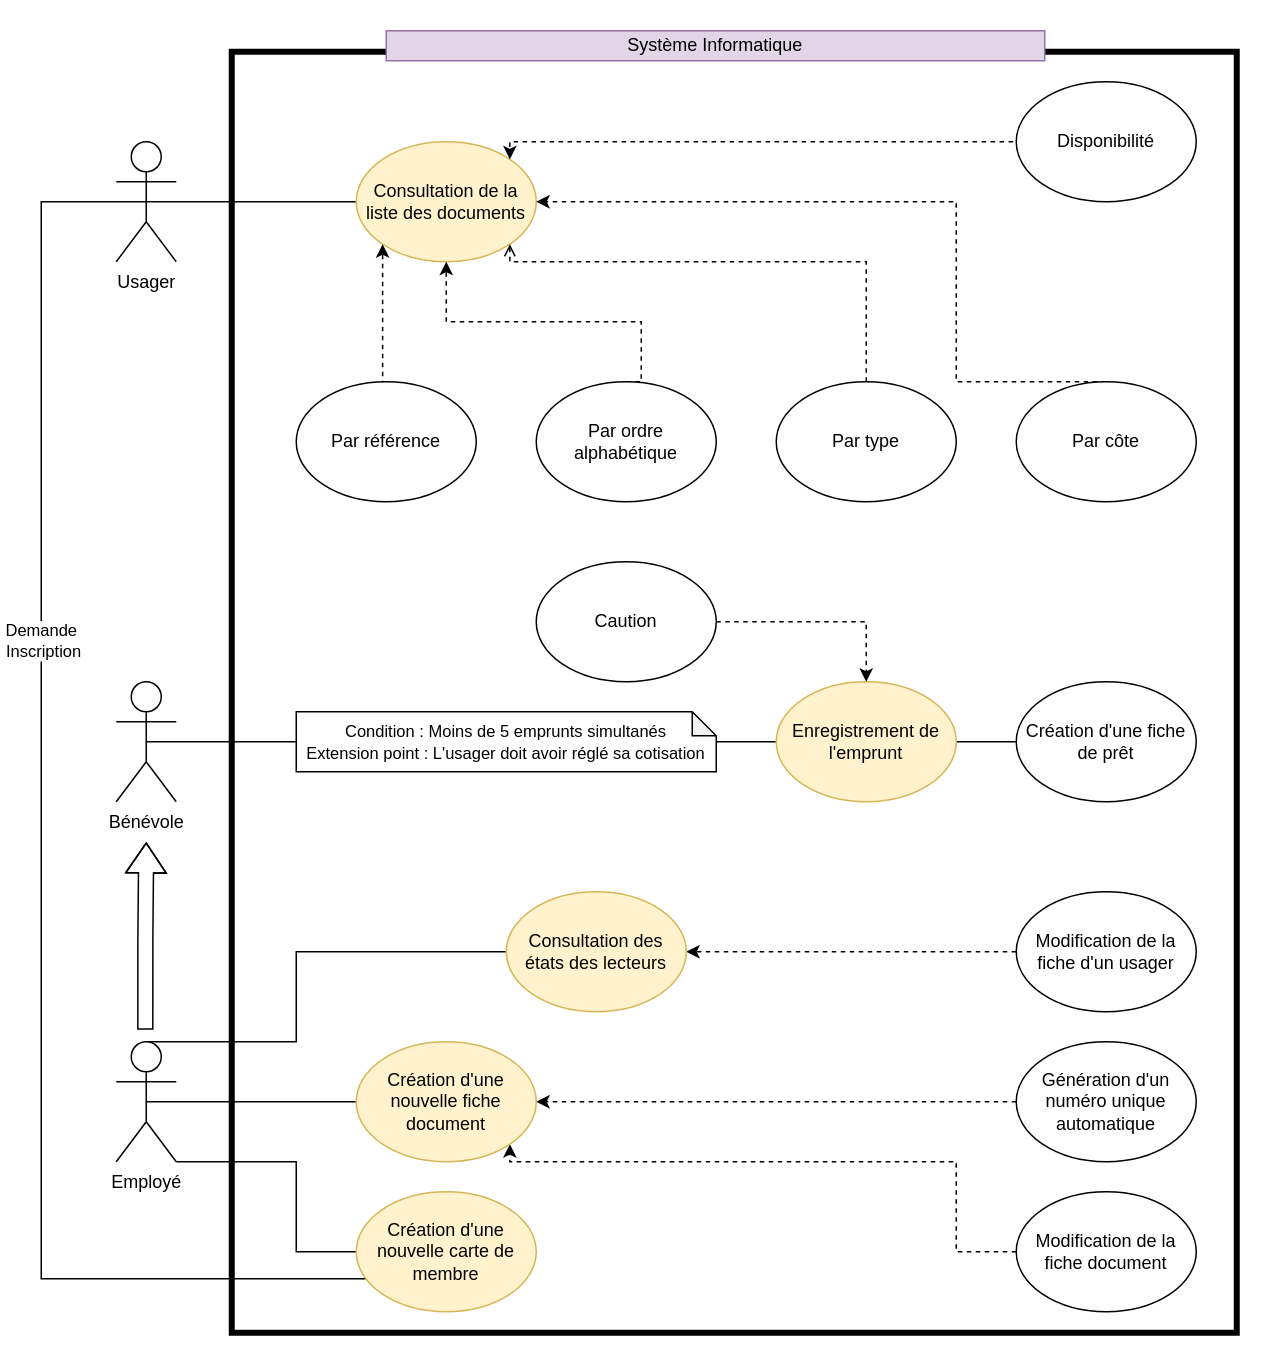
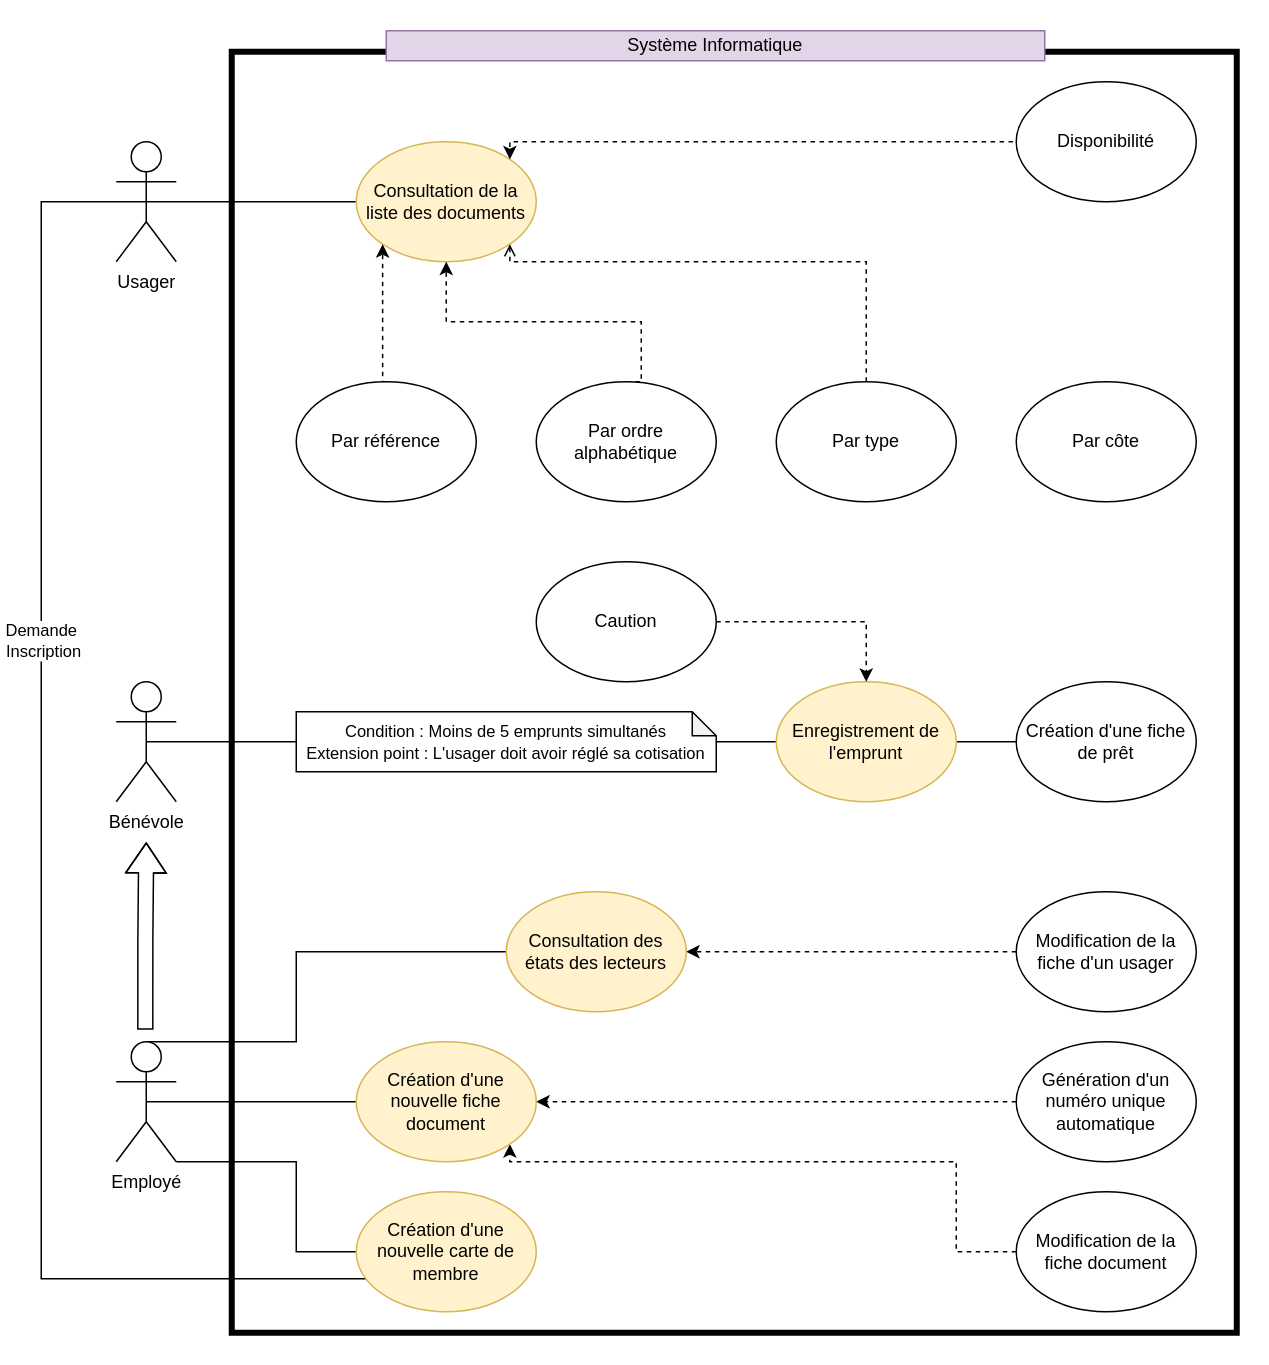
  <mxCell id="0" />
  <mxCell id="1" parent="0" />
  <mxCell id="2" value="" style="rounded=0;whiteSpace=wrap;html=1;shadow=0;glass=0;sketch=0;fillColor=none;strokeWidth=4;" parent="1" vertex="1"><mxGeometry x="147" y="34" width="670" height="854" as="geometry" /></mxCell>
  <mxCell id="3" style="edgeStyle=orthogonalEdgeStyle;rounded=0;orthogonalLoop=1;jettySize=auto;html=1;exitX=0.5;exitY=0.5;exitDx=0;exitDy=0;exitPerimeter=0;entryX=0;entryY=1;entryDx=0;entryDy=0;startArrow=none;startFill=0;endArrow=none;endFill=0;" parent="1" source="6" target="20" edge="1"><mxGeometry relative="1" as="geometry"><Array as="points"><mxPoint x="20" y="134" /><mxPoint x="20" y="852" /></Array></mxGeometry></mxCell>
  <mxCell id="4" value="Demande&lt;br&gt;&amp;nbsp;Inscription" style="edgeLabel;html=1;align=center;verticalAlign=middle;resizable=0;points=[];" parent="3" vertex="1" connectable="0"><mxGeometry x="-0.521" y="-1" relative="1" as="geometry"><mxPoint y="116.25" as="offset" /></mxGeometry></mxCell>
  <mxCell id="5" style="edgeStyle=orthogonalEdgeStyle;rounded=0;orthogonalLoop=1;jettySize=auto;html=1;exitX=0.5;exitY=0.5;exitDx=0;exitDy=0;exitPerimeter=0;endArrow=none;endFill=0;entryX=0;entryY=0.5;entryDx=0;entryDy=0;" edge="1" parent="1" source="6" target="18"><mxGeometry relative="1" as="geometry"><mxPoint x="200" y="144" as="targetPoint" /></mxGeometry></mxCell>
  <mxCell id="6" value="Usager" style="shape=umlActor;verticalLabelPosition=bottom;verticalAlign=top;html=1;outlineConnect=0;" parent="1" vertex="1"><mxGeometry x="70" y="94" width="40" height="80" as="geometry" /></mxCell>
  <mxCell id="7" style="edgeStyle=orthogonalEdgeStyle;rounded=0;orthogonalLoop=1;jettySize=auto;html=1;exitX=0.5;exitY=0;exitDx=0;exitDy=0;exitPerimeter=0;entryX=0;entryY=0.5;entryDx=0;entryDy=0;strokeColor=#000000;endArrow=none;endFill=0;" parent="1" source="11" target="31" edge="1"><mxGeometry relative="1" as="geometry"><Array as="points"><mxPoint x="190" y="694" /><mxPoint x="190" y="634" /></Array></mxGeometry></mxCell>
  <mxCell id="8" style="edgeStyle=orthogonalEdgeStyle;rounded=0;orthogonalLoop=1;jettySize=auto;html=1;strokeColor=#000000;shape=flexArrow;endWidth=16;endSize=6.32;" parent="1" edge="1"><mxGeometry relative="1" as="geometry"><mxPoint x="89.38" y="686" as="sourcePoint" /><mxPoint x="90" y="561" as="targetPoint" /><Array as="points"><mxPoint x="90.41" y="626" /></Array></mxGeometry></mxCell>
  <mxCell id="9" style="edgeStyle=orthogonalEdgeStyle;rounded=0;orthogonalLoop=1;jettySize=auto;html=1;entryX=0;entryY=0.5;entryDx=0;entryDy=0;exitX=1;exitY=1;exitDx=0;exitDy=0;exitPerimeter=0;endArrow=none;endFill=0;" parent="1" source="11" target="20" edge="1"><mxGeometry relative="1" as="geometry"><mxPoint x="90" y="564" as="sourcePoint" /><Array as="points"><mxPoint x="190" y="774" /><mxPoint x="190" y="834" /></Array></mxGeometry></mxCell>
  <mxCell id="10" style="edgeStyle=orthogonalEdgeStyle;rounded=0;orthogonalLoop=1;jettySize=auto;html=1;exitX=0.5;exitY=0.5;exitDx=0;exitDy=0;exitPerimeter=0;endArrow=none;endFill=0;entryX=0;entryY=0.5;entryDx=0;entryDy=0;" parent="1" source="11" target="30" edge="1"><mxGeometry relative="1" as="geometry"><mxPoint x="190" y="574" as="sourcePoint" /><Array as="points"><mxPoint x="210" y="734" /><mxPoint x="210" y="734" /></Array></mxGeometry></mxCell>
  <mxCell id="11" value="Employé" style="shape=umlActor;verticalLabelPosition=bottom;verticalAlign=top;html=1;outlineConnect=0;" parent="1" vertex="1"><mxGeometry x="70" y="694" width="40" height="80" as="geometry" /></mxCell>
  <mxCell id="12" style="edgeStyle=orthogonalEdgeStyle;rounded=0;orthogonalLoop=1;jettySize=auto;html=1;entryX=0;entryY=0.5;entryDx=0;entryDy=0;strokeColor=#000000;exitX=0.5;exitY=0.5;exitDx=0;exitDy=0;exitPerimeter=0;endArrow=none;endFill=0;" parent="1" source="13" target="15" edge="1"><mxGeometry relative="1" as="geometry"><mxPoint x="110" y="494" as="sourcePoint" /></mxGeometry></mxCell>
  <mxCell id="13" value="Bénévole" style="shape=umlActor;verticalLabelPosition=bottom;verticalAlign=top;html=1;outlineConnect=0;" parent="1" vertex="1"><mxGeometry x="70" y="454" width="40" height="80" as="geometry" /></mxCell>
  <mxCell id="14" style="edgeStyle=orthogonalEdgeStyle;rounded=0;orthogonalLoop=1;jettySize=auto;html=1;exitX=1;exitY=0.5;exitDx=0;exitDy=0;entryX=0;entryY=0.5;entryDx=0;entryDy=0;endArrow=none;endFill=0;" parent="1" source="15" target="17" edge="1"><mxGeometry relative="1" as="geometry"><Array as="points"><mxPoint x="640" y="494" /><mxPoint x="640" y="494" /></Array></mxGeometry></mxCell>
  <mxCell id="15" value="Enregistrement de l'emprunt" style="ellipse;whiteSpace=wrap;html=1;fillColor=#fff2cc;strokeColor=#d6b656;" parent="1" vertex="1"><mxGeometry x="510" y="454" width="120" height="80" as="geometry" /></mxCell>
  <mxCell id="16" style="edgeStyle=orthogonalEdgeStyle;rounded=0;orthogonalLoop=1;jettySize=auto;html=1;exitX=0;exitY=0.5;exitDx=0;exitDy=0;dashed=1;strokeColor=#000000;entryX=1;entryY=0.5;entryDx=0;entryDy=0;" parent="1" source="19" target="31" edge="1"><mxGeometry relative="1" as="geometry"><mxPoint x="350" y="374" as="sourcePoint" /><mxPoint x="170" y="464" as="targetPoint" /><Array as="points"><mxPoint x="550" y="634" /><mxPoint x="550" y="634" /></Array></mxGeometry></mxCell>
  <mxCell id="17" value="Création d'une fiche de prêt" style="ellipse;whiteSpace=wrap;html=1;" parent="1" vertex="1"><mxGeometry x="670" y="454" width="120" height="80" as="geometry" /></mxCell>
  <mxCell id="18" value="Consultation de la liste des documents" style="ellipse;whiteSpace=wrap;html=1;fillColor=#fff2cc;strokeColor=#d6b656;" parent="1" vertex="1"><mxGeometry x="230" y="94" width="120" height="80" as="geometry" /></mxCell>
  <mxCell id="19" value="Modification de la fiche d'un usager" style="ellipse;whiteSpace=wrap;html=1;" parent="1" vertex="1"><mxGeometry x="670" y="594" width="120" height="80" as="geometry" /></mxCell>
  <mxCell id="20" value="Création d'une nouvelle carte de membre" style="ellipse;whiteSpace=wrap;html=1;fillColor=#fff2cc;strokeColor=#d6b656;" parent="1" vertex="1"><mxGeometry x="230" y="794" width="120" height="80" as="geometry" /></mxCell>
  <mxCell id="21" style="edgeStyle=orthogonalEdgeStyle;rounded=0;orthogonalLoop=1;jettySize=auto;html=1;exitX=0;exitY=0.5;exitDx=0;exitDy=0;entryX=1;entryY=0.5;entryDx=0;entryDy=0;dashed=1;" parent="1" source="22" target="30" edge="1"><mxGeometry relative="1" as="geometry"><Array as="points"><mxPoint x="670" y="734" /></Array></mxGeometry></mxCell>
  <mxCell id="22" value="Génération d'un numéro unique automatique" style="ellipse;whiteSpace=wrap;html=1;" parent="1" vertex="1"><mxGeometry x="670" y="694" width="120" height="80" as="geometry" /></mxCell>
  <mxCell id="23" style="edgeStyle=orthogonalEdgeStyle;rounded=0;orthogonalLoop=1;jettySize=auto;html=1;exitX=0.5;exitY=0;exitDx=0;exitDy=0;dashed=1;entryX=0;entryY=1;entryDx=0;entryDy=0;" edge="1" parent="1" source="24" target="18"><mxGeometry relative="1" as="geometry"><mxPoint x="248" y="224" as="targetPoint" /><Array as="points"><mxPoint x="248" y="254" /></Array></mxGeometry></mxCell>
  <mxCell id="24" value="Par référence" style="ellipse;whiteSpace=wrap;html=1;" parent="1" vertex="1"><mxGeometry x="190" y="254" width="120" height="80" as="geometry" /></mxCell>
  <mxCell id="25" style="edgeStyle=orthogonalEdgeStyle;rounded=0;orthogonalLoop=1;jettySize=auto;html=1;exitX=0;exitY=0.5;exitDx=0;exitDy=0;entryX=1;entryY=1;entryDx=0;entryDy=0;dashed=1;" edge="1" parent="1" source="26" target="30"><mxGeometry relative="1" as="geometry"><Array as="points"><mxPoint x="630" y="834" /><mxPoint x="630" y="774" /><mxPoint x="332" y="774" /></Array></mxGeometry></mxCell>
  <mxCell id="26" value="Modification de la fiche document" style="ellipse;whiteSpace=wrap;html=1;" parent="1" vertex="1"><mxGeometry x="670" y="794" width="120" height="80" as="geometry" /></mxCell>
  <mxCell id="27" value="&lt;span style=&quot;background-color: rgb(255 , 255 , 255) ; font-size: 11px&quot;&gt;Condition : Moins de 5 emprunts simultanés&lt;br&gt;Extension point : L'usager doit avoir réglé sa cotisation&lt;br&gt;&lt;/span&gt;" style="shape=note;whiteSpace=wrap;html=1;backgroundOutline=1;darkOpacity=0.05;size=16;" parent="1" vertex="1"><mxGeometry x="190" y="474" width="280" height="40" as="geometry" /></mxCell>
  <mxCell id="28" style="edgeStyle=orthogonalEdgeStyle;rounded=0;orthogonalLoop=1;jettySize=auto;html=1;exitX=1;exitY=0.5;exitDx=0;exitDy=0;dashed=1;entryX=0.5;entryY=0;entryDx=0;entryDy=0;" edge="1" parent="1" source="29" target="15"><mxGeometry relative="1" as="geometry"><mxPoint x="570" y="534" as="targetPoint" /><Array as="points"><mxPoint x="570" y="414" /></Array></mxGeometry></mxCell>
  <mxCell id="29" value="Caution" style="ellipse;whiteSpace=wrap;html=1;" parent="1" vertex="1"><mxGeometry x="350" y="374" width="120" height="80" as="geometry" /></mxCell>
  <mxCell id="30" value="Création d'une nouvelle fiche document" style="ellipse;whiteSpace=wrap;html=1;fillColor=#fff2cc;strokeColor=#d6b656;" parent="1" vertex="1"><mxGeometry x="230" y="694" width="120" height="80" as="geometry" /></mxCell>
  <mxCell id="31" value="Consultation des états des lecteurs" style="ellipse;whiteSpace=wrap;html=1;fillColor=#fff2cc;strokeColor=#d6b656;" parent="1" vertex="1"><mxGeometry x="330" y="594" width="120" height="80" as="geometry" /></mxCell>
  <mxCell id="32" value="Système Informatique" style="text;html=1;strokeColor=#9673a6;fillColor=#e1d5e7;align=center;verticalAlign=middle;whiteSpace=wrap;rounded=0;" parent="1" vertex="1"><mxGeometry x="250" y="20" width="439" height="20" as="geometry" /></mxCell>
  <mxCell id="33" style="edgeStyle=orthogonalEdgeStyle;rounded=0;orthogonalLoop=1;jettySize=auto;html=1;exitX=0.5;exitY=0;exitDx=0;exitDy=0;dashed=1;entryX=1;entryY=1;entryDx=0;entryDy=0;endArrow=open;" edge="1" parent="1" source="34" target="18"><mxGeometry relative="1" as="geometry"><mxPoint x="430" y="134" as="targetPoint" /><Array as="points"><mxPoint x="570" y="174" /><mxPoint x="332" y="174" /></Array></mxGeometry></mxCell>
  <mxCell id="34" value="Par type" style="ellipse;whiteSpace=wrap;html=1;" vertex="1" parent="1"><mxGeometry x="510" y="254" width="120" height="80" as="geometry" /></mxCell>
  <mxCell id="35" style="edgeStyle=orthogonalEdgeStyle;rounded=0;orthogonalLoop=1;jettySize=auto;html=1;exitX=0.5;exitY=0;exitDx=0;exitDy=0;dashed=1;" edge="1" parent="1" source="36"><mxGeometry relative="1" as="geometry"><mxPoint x="290" y="174" as="targetPoint" /><Array as="points"><mxPoint x="420" y="214" /><mxPoint x="290" y="214" /></Array></mxGeometry></mxCell>
  <mxCell id="36" value="Par ordre alphabétique" style="ellipse;whiteSpace=wrap;html=1;" vertex="1" parent="1"><mxGeometry x="350" y="254" width="120" height="80" as="geometry" /></mxCell>
  <mxCell id="37" style="edgeStyle=orthogonalEdgeStyle;rounded=0;orthogonalLoop=1;jettySize=auto;html=1;exitX=0;exitY=0;exitDx=0;exitDy=0;entryX=1;entryY=0;entryDx=0;entryDy=0;dashed=1;" edge="1" parent="1" source="38" target="18"><mxGeometry relative="1" as="geometry"><Array as="points"><mxPoint x="688" y="94" /><mxPoint x="332" y="94" /></Array></mxGeometry></mxCell>
  <mxCell id="38" value="Disponibilité" style="ellipse;whiteSpace=wrap;html=1;" vertex="1" parent="1"><mxGeometry x="670" y="54" width="120" height="80" as="geometry" /></mxCell>
- <mxCell id="39" style="edgeStyle=orthogonalEdgeStyle;rounded=0;orthogonalLoop=1;jettySize=auto;html=1;exitX=0.5;exitY=0;exitDx=0;exitDy=0;entryX=1;entryY=0.5;entryDx=0;entryDy=0;dashed=1;" edge="1" parent="1" source="40" target="18"><mxGeometry relative="1" as="geometry"><Array as="points"><mxPoint x="630" y="254" /><mxPoint x="630" y="134" /></Array></mxGeometry></mxCell>
  <mxCell id="40" value="Par côte" style="ellipse;whiteSpace=wrap;html=1;" vertex="1" parent="1"><mxGeometry x="670" y="254" width="120" height="80" as="geometry" /></mxCell>
